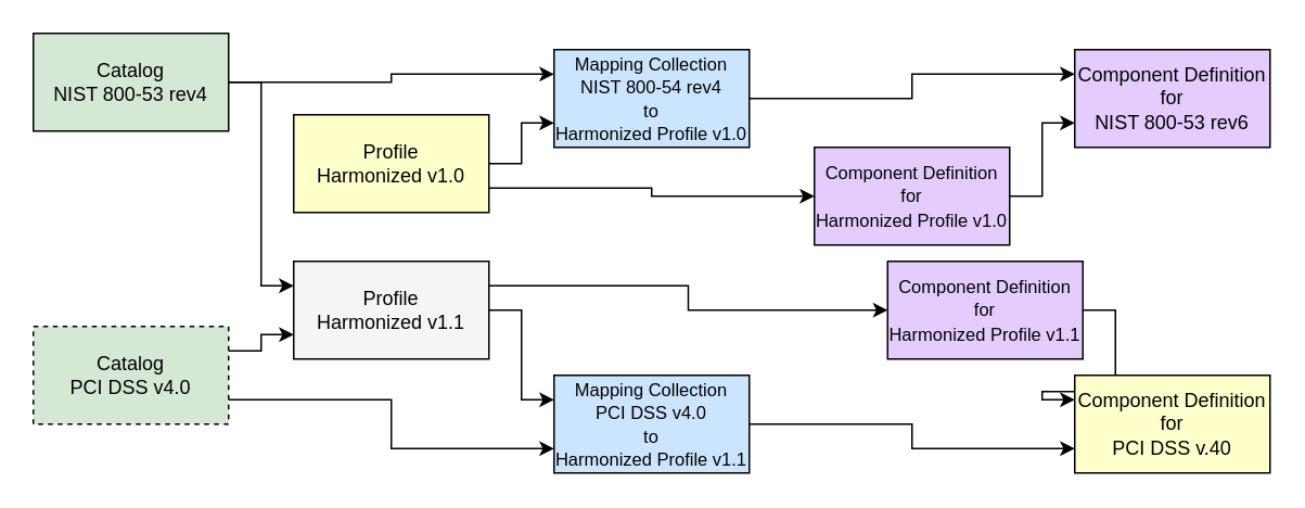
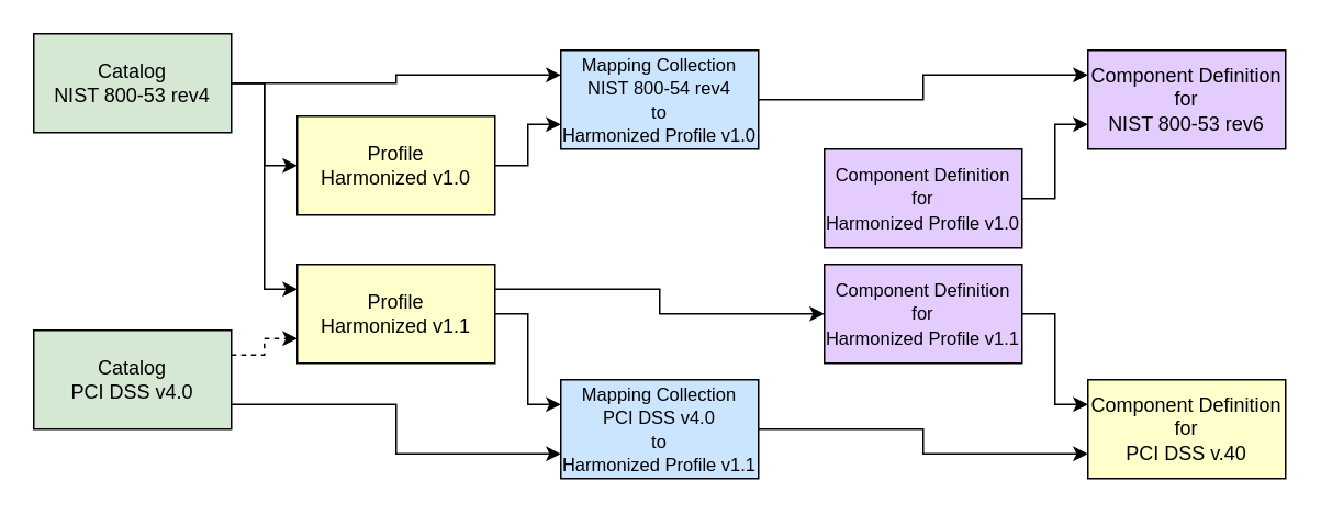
  <mxCell id="0" />
  <mxCell id="1" parent="0" />
+ <mxCell id="2" style="edgeStyle=orthogonalEdgeStyle;rounded=0;orthogonalLoop=1;jettySize=auto;html=1;exitX=1;exitY=0.5;exitDx=0;exitDy=0;entryX=0;entryY=0.5;entryDx=0;entryDy=0;" edge="1" parent="1" source="5" target="8"><mxGeometry relative="1" as="geometry" /></mxCell>
  <mxCell id="3" style="edgeStyle=orthogonalEdgeStyle;rounded=0;orthogonalLoop=1;jettySize=auto;html=1;exitX=1;exitY=0.5;exitDx=0;exitDy=0;entryX=0;entryY=0.25;entryDx=0;entryDy=0;" edge="1" parent="1" source="5" target="16"><mxGeometry relative="1" as="geometry" /></mxCell>
  <mxCell id="4" style="edgeStyle=orthogonalEdgeStyle;rounded=0;orthogonalLoop=1;jettySize=auto;html=1;exitX=1;exitY=0.5;exitDx=0;exitDy=0;entryX=0;entryY=0.25;entryDx=0;entryDy=0;" edge="1" parent="1" source="5" target="10"><mxGeometry relative="1" as="geometry" /></mxCell>
  <mxCell id="5" value="Catalog&lt;div&gt;NIST 800-53 rev4&lt;/div&gt;" style="rounded=0;whiteSpace=wrap;html=1;fillColor=#D5E8D4;" parent="1" vertex="1"><mxGeometry x="20" y="20" width="120" height="60" as="geometry" /></mxCell>
  <mxCell id="6" style="edgeStyle=orthogonalEdgeStyle;rounded=0;orthogonalLoop=1;jettySize=auto;html=1;exitX=1;exitY=0.5;exitDx=0;exitDy=0;entryX=0;entryY=0.75;entryDx=0;entryDy=0;" edge="1" parent="1" source="8" target="10"><mxGeometry relative="1" as="geometry" /></mxCell>
- <mxCell id="7" style="edgeStyle=orthogonalEdgeStyle;rounded=0;orthogonalLoop=1;jettySize=auto;html=1;exitX=1;exitY=0.75;exitDx=0;exitDy=0;entryX=0;entryY=0.5;entryDx=0;entryDy=0;" edge="1" parent="1" source="8" target="20"><mxGeometry relative="1" as="geometry" /></mxCell>
  <mxCell id="8" value="Profile&lt;div&gt;Harmonized v1.0&lt;/div&gt;" style="rounded=0;whiteSpace=wrap;html=1;fillColor=#FFFFCC;" parent="1" vertex="1"><mxGeometry x="180" y="70" width="120" height="60" as="geometry" /></mxCell>
  <mxCell id="9" style="edgeStyle=orthogonalEdgeStyle;rounded=0;orthogonalLoop=1;jettySize=auto;html=1;exitX=1;exitY=0.5;exitDx=0;exitDy=0;entryX=0;entryY=0.25;entryDx=0;entryDy=0;" edge="1" parent="1" source="10" target="23"><mxGeometry relative="1" as="geometry" /></mxCell>
  <mxCell id="10" value="&lt;font style=&quot;font-size: 11px;&quot;&gt;Mapping Collection&lt;/font&gt;&lt;div&gt;&lt;font style=&quot;font-size: 11px;&quot;&gt;NIST 800-54 rev4&lt;/font&gt;&lt;/div&gt;&lt;div&gt;&lt;font style=&quot;font-size: 11px;&quot;&gt;to&lt;/font&gt;&lt;/div&gt;&lt;div&gt;&lt;font style=&quot;font-size: 11px;&quot;&gt;Harmonized Profile v1.0&lt;/font&gt;&lt;/div&gt;" style="rounded=0;whiteSpace=wrap;html=1;fillColor=#CCE5FF;" parent="1" vertex="1"><mxGeometry x="340" y="30" width="120" height="60" as="geometry" /></mxCell>
- <mxCell id="11" style="edgeStyle=orthogonalEdgeStyle;rounded=0;orthogonalLoop=1;jettySize=auto;html=1;exitX=1;exitY=0.25;exitDx=0;exitDy=0;entryX=0;entryY=0.75;entryDx=0;entryDy=0;" edge="1" parent="1" source="13" target="16"><mxGeometry relative="1" as="geometry" /></mxCell>
+ <mxCell id="11" style="edgeStyle=orthogonalEdgeStyle;rounded=0;orthogonalLoop=1;jettySize=auto;html=1;exitX=1;exitY=0.25;exitDx=0;exitDy=0;entryX=0;entryY=0.75;entryDx=0;entryDy=0;dashed=1;" edge="1" parent="1" source="13" target="16"><mxGeometry relative="1" as="geometry" /></mxCell>
  <mxCell id="12" style="edgeStyle=orthogonalEdgeStyle;rounded=0;orthogonalLoop=1;jettySize=auto;html=1;exitX=1;exitY=0.75;exitDx=0;exitDy=0;entryX=0;entryY=0.75;entryDx=0;entryDy=0;" edge="1" parent="1" source="13" target="18"><mxGeometry relative="1" as="geometry" /></mxCell>
- <mxCell id="13" value="Catalog&lt;div&gt;PCI DSS v4.0&lt;/div&gt;" style="rounded=0;whiteSpace=wrap;html=1;fillColor=#D5E8D4;dashed=1;" vertex="1" parent="1"><mxGeometry x="20" y="200" width="120" height="60" as="geometry" /></mxCell>
+ <mxCell id="13" value="Catalog&lt;div&gt;PCI DSS v4.0&lt;/div&gt;" style="rounded=0;whiteSpace=wrap;html=1;fillColor=#D5E8D4;" vertex="1" parent="1"><mxGeometry x="20" y="200" width="120" height="60" as="geometry" /></mxCell>
  <mxCell id="14" style="edgeStyle=orthogonalEdgeStyle;rounded=0;orthogonalLoop=1;jettySize=auto;html=1;exitX=1;exitY=0.5;exitDx=0;exitDy=0;entryX=0;entryY=0.25;entryDx=0;entryDy=0;" edge="1" parent="1" source="16" target="18"><mxGeometry relative="1" as="geometry" /></mxCell>
  <mxCell id="15" style="edgeStyle=orthogonalEdgeStyle;rounded=0;orthogonalLoop=1;jettySize=auto;html=1;exitX=1;exitY=0.25;exitDx=0;exitDy=0;entryX=0;entryY=0.5;entryDx=0;entryDy=0;" edge="1" parent="1" source="16" target="22"><mxGeometry relative="1" as="geometry" /></mxCell>
- <mxCell id="16" value="Profile&lt;div&gt;Harmonized v1.1&lt;/div&gt;" style="rounded=0;whiteSpace=wrap;html=1;fillColor=#f5f5f5;" vertex="1" parent="1"><mxGeometry x="180" y="160" width="120" height="60" as="geometry" /></mxCell>
+ <mxCell id="16" value="Profile&lt;div&gt;Harmonized v1.1&lt;/div&gt;" style="rounded=0;whiteSpace=wrap;html=1;fillColor=#FFFFCC;" vertex="1" parent="1"><mxGeometry x="180" y="160" width="120" height="60" as="geometry" /></mxCell>
  <mxCell id="17" style="edgeStyle=orthogonalEdgeStyle;rounded=0;orthogonalLoop=1;jettySize=auto;html=1;exitX=1;exitY=0.5;exitDx=0;exitDy=0;entryX=0;entryY=0.75;entryDx=0;entryDy=0;" edge="1" parent="1" source="18" target="24"><mxGeometry relative="1" as="geometry" /></mxCell>
  <mxCell id="18" value="&lt;font style=&quot;font-size: 11px;&quot;&gt;Mapping Collection&lt;/font&gt;&lt;div&gt;&lt;font style=&quot;font-size: 11px;&quot;&gt;PCI DSS v4.0&lt;/font&gt;&lt;/div&gt;&lt;div&gt;&lt;font style=&quot;font-size: 11px;&quot;&gt;to&lt;/font&gt;&lt;/div&gt;&lt;div&gt;&lt;font style=&quot;font-size: 11px;&quot;&gt;Harmonized Profile v1.1&lt;/font&gt;&lt;/div&gt;" style="rounded=0;whiteSpace=wrap;html=1;fillColor=#CCE5FF;" vertex="1" parent="1"><mxGeometry x="340" y="230" width="120" height="60" as="geometry" /></mxCell>
  <mxCell id="19" style="edgeStyle=orthogonalEdgeStyle;rounded=0;orthogonalLoop=1;jettySize=auto;html=1;exitX=1;exitY=0.5;exitDx=0;exitDy=0;entryX=0;entryY=0.75;entryDx=0;entryDy=0;" edge="1" parent="1" source="20" target="23"><mxGeometry relative="1" as="geometry" /></mxCell>
  <mxCell id="20" value="&lt;font style=&quot;font-size: 11px;&quot;&gt;Component Definition&lt;/font&gt;&lt;div&gt;&lt;font style=&quot;font-size: 11px;&quot;&gt;for&lt;/font&gt;&lt;/div&gt;&lt;div&gt;&lt;font style=&quot;font-size: 11px;&quot;&gt;Harmonized Profile v1.0&lt;/font&gt;&lt;/div&gt;" style="rounded=0;whiteSpace=wrap;html=1;fillColor=#E5CCFF;" vertex="1" parent="1"><mxGeometry x="500" y="90" width="120" height="60" as="geometry" /></mxCell>
  <mxCell id="21" style="edgeStyle=orthogonalEdgeStyle;rounded=0;orthogonalLoop=1;jettySize=auto;html=1;exitX=1;exitY=0.5;exitDx=0;exitDy=0;entryX=0;entryY=0.25;entryDx=0;entryDy=0;" edge="1" parent="1" source="22" target="24"><mxGeometry relative="1" as="geometry" /></mxCell>
- <mxCell id="22" value="&lt;font style=&quot;font-size: 11px;&quot;&gt;Component Definition&lt;/font&gt;&lt;div&gt;&lt;font style=&quot;font-size: 11px;&quot;&gt;for&lt;/font&gt;&lt;/div&gt;&lt;div&gt;&lt;font style=&quot;font-size: 11px;&quot;&gt;Harmonized Profile v1.1&lt;/font&gt;&lt;/div&gt;" style="rounded=0;whiteSpace=wrap;html=1;fillColor=#E5CCFF;" vertex="1" parent="1"><mxGeometry x="545" y="160" width="120" height="60" as="geometry" /></mxCell>
+ <mxCell id="22" value="&lt;font style=&quot;font-size: 11px;&quot;&gt;Component Definition&lt;/font&gt;&lt;div&gt;&lt;font style=&quot;font-size: 11px;&quot;&gt;for&lt;/font&gt;&lt;/div&gt;&lt;div&gt;&lt;font style=&quot;font-size: 11px;&quot;&gt;Harmonized Profile v1.1&lt;/font&gt;&lt;/div&gt;" style="rounded=0;whiteSpace=wrap;html=1;fillColor=#E5CCFF;" vertex="1" parent="1"><mxGeometry x="500" y="160" width="120" height="60" as="geometry" /></mxCell>
  <mxCell id="23" value="Component Definition&lt;div&gt;for&lt;/div&gt;&lt;div&gt;NIST 800-53 rev6&lt;/div&gt;" style="rounded=0;whiteSpace=wrap;html=1;fillColor=#E5CCFF;" vertex="1" parent="1"><mxGeometry x="660" y="30" width="120" height="60" as="geometry" /></mxCell>
  <mxCell id="24" value="Component Definition&lt;div&gt;for&lt;/div&gt;&lt;div&gt;PCI DSS v.40&lt;/div&gt;" style="rounded=0;whiteSpace=wrap;html=1;fillColor=#ffffcc;" vertex="1" parent="1"><mxGeometry x="660" y="230" width="120" height="60" as="geometry" /></mxCell>
